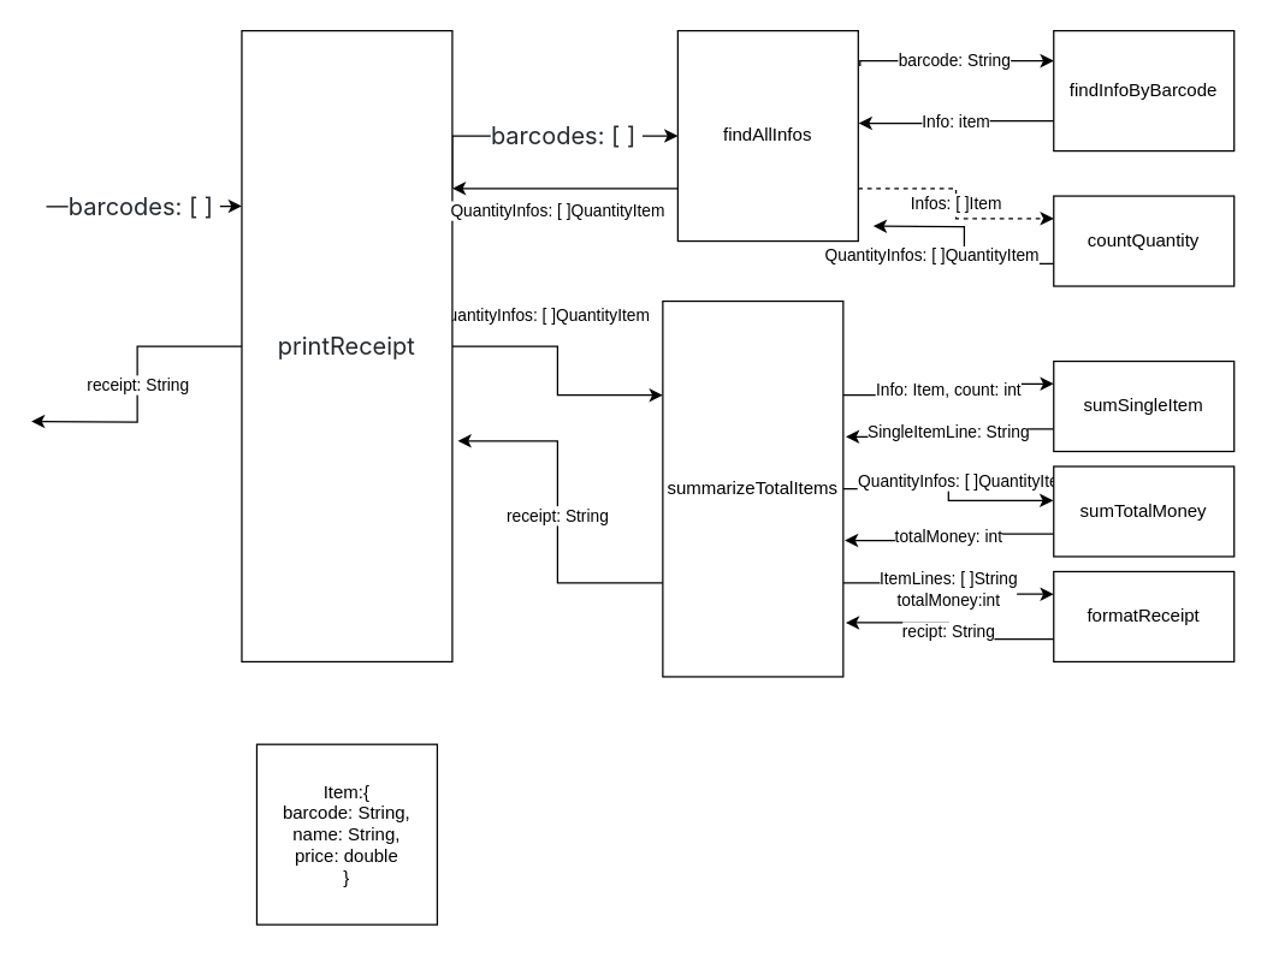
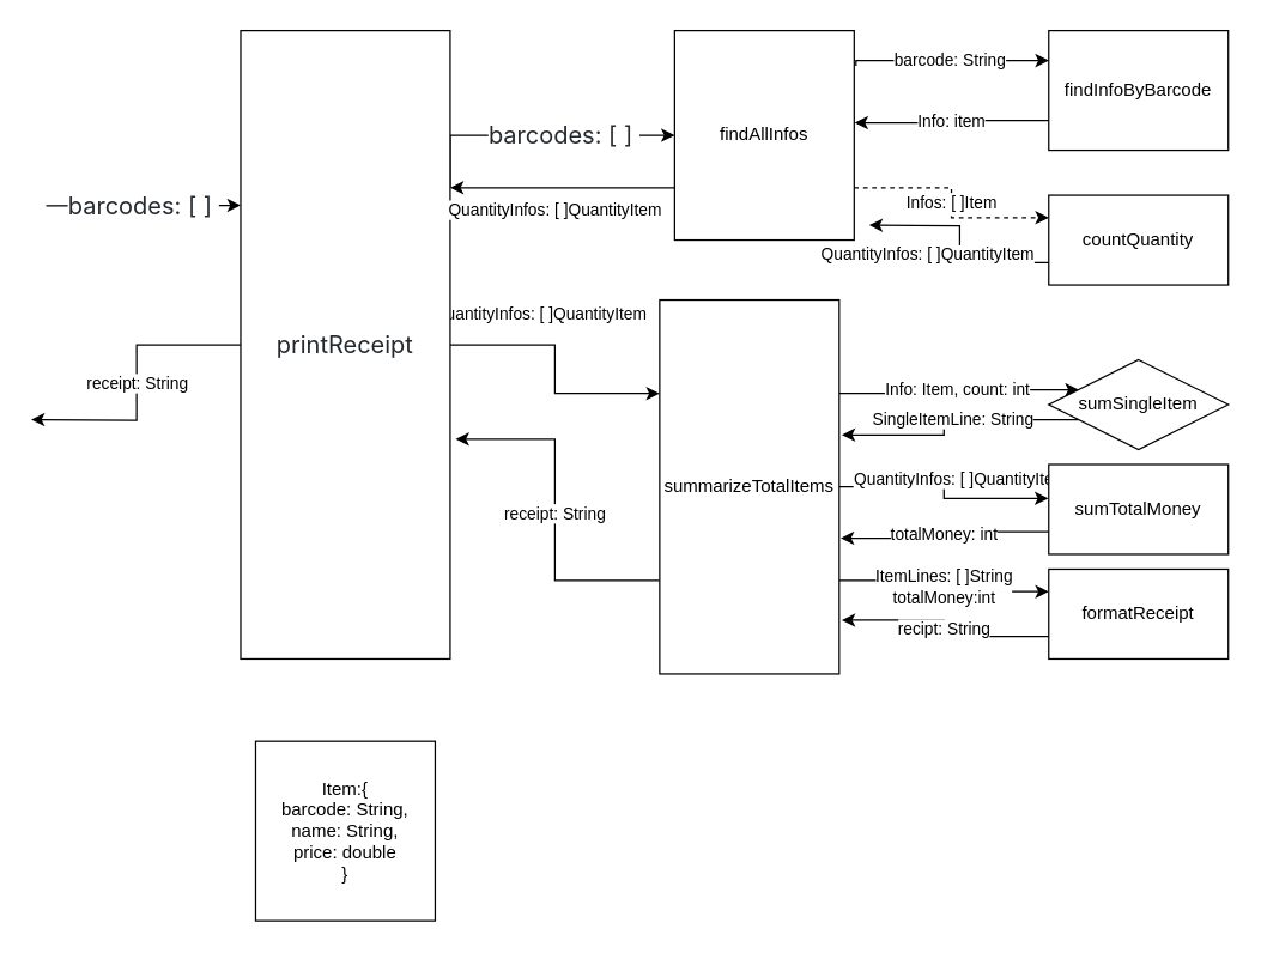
  <mxCell id="0" />
  <mxCell id="1" parent="0" />
  <mxCell id="2" value="receipt: String" style="edgeStyle=orthogonalEdgeStyle;rounded=0;orthogonalLoop=1;jettySize=auto;html=1;" parent="1" source="5" edge="1"><mxGeometry relative="1" as="geometry"><mxPoint x="20" y="280" as="targetPoint" /></mxGeometry></mxCell>
  <mxCell id="3" value="&lt;span style=&quot;color: rgb(36, 41, 46); font-family: -apple-system, BlinkMacSystemFont, &amp;quot;Segoe UI&amp;quot;, Helvetica, Arial, sans-serif, &amp;quot;Apple Color Emoji&amp;quot;, &amp;quot;Segoe UI Emoji&amp;quot;, &amp;quot;Segoe UI Symbol&amp;quot;; font-size: 16px; text-align: start;&quot;&gt;barcodes: [ ]&amp;nbsp;&lt;/span&gt;" style="edgeStyle=orthogonalEdgeStyle;rounded=0;orthogonalLoop=1;jettySize=auto;html=1;exitX=1;exitY=0.25;exitDx=0;exitDy=0;entryX=0;entryY=0.5;entryDx=0;entryDy=0;" parent="1" source="5" target="12" edge="1"><mxGeometry x="0.195" relative="1" as="geometry"><Array as="points"><mxPoint x="300" y="90" /></Array><mxPoint as="offset" /></mxGeometry></mxCell>
  <mxCell id="4" value="QuantityInfos: [ ]QuantityItem" style="edgeStyle=orthogonalEdgeStyle;rounded=0;orthogonalLoop=1;jettySize=auto;html=1;exitX=1;exitY=0.5;exitDx=0;exitDy=0;entryX=0;entryY=0.25;entryDx=0;entryDy=0;" parent="1" source="5" target="19" edge="1"><mxGeometry x="-0.304" y="20" relative="1" as="geometry"><mxPoint as="offset" /></mxGeometry></mxCell>
  <mxCell id="5" value="&lt;span style=&quot;color: rgb(36, 41, 46); font-family: -apple-system, BlinkMacSystemFont, &amp;quot;Segoe UI&amp;quot;, Helvetica, Arial, sans-serif, &amp;quot;Apple Color Emoji&amp;quot;, &amp;quot;Segoe UI Emoji&amp;quot;, &amp;quot;Segoe UI Symbol&amp;quot;; font-size: 16px; text-align: start; background-color: rgb(255, 255, 255);&quot;&gt;printReceipt&lt;/span&gt;" style="rounded=0;whiteSpace=wrap;html=1;" parent="1" vertex="1"><mxGeometry x="160" y="20" width="140" height="420" as="geometry" /></mxCell>
  <mxCell id="6" value="&lt;span style=&quot;color: rgb(36, 41, 46); font-family: -apple-system, BlinkMacSystemFont, &amp;quot;Segoe UI&amp;quot;, Helvetica, Arial, sans-serif, &amp;quot;Apple Color Emoji&amp;quot;, &amp;quot;Segoe UI Emoji&amp;quot;, &amp;quot;Segoe UI Symbol&amp;quot;; font-size: 16px; text-align: start;&quot;&gt;barcodes: [ ]&amp;nbsp;&lt;/span&gt;" style="endArrow=classic;html=1;rounded=0;entryX=0;entryY=0.278;entryDx=0;entryDy=0;entryPerimeter=0;" parent="1" target="5" edge="1"><mxGeometry width="50" height="50" relative="1" as="geometry"><mxPoint x="30" y="137" as="sourcePoint" /><mxPoint x="100" y="150" as="targetPoint" /></mxGeometry></mxCell>
  <mxCell id="7" value="Info: item" style="edgeStyle=orthogonalEdgeStyle;rounded=0;orthogonalLoop=1;jettySize=auto;html=1;exitX=0;exitY=0.75;exitDx=0;exitDy=0;entryX=1.002;entryY=0.44;entryDx=0;entryDy=0;entryPerimeter=0;" parent="1" source="8" target="12" edge="1"><mxGeometry relative="1" as="geometry" /></mxCell>
  <mxCell id="8" value="findInfoByBarcode" style="rounded=0;whiteSpace=wrap;html=1;" parent="1" vertex="1"><mxGeometry x="700" y="20" width="120" height="80" as="geometry" /></mxCell>
  <mxCell id="9" value="QuantityInfos: [ ]QuantityItem" style="edgeStyle=orthogonalEdgeStyle;rounded=0;orthogonalLoop=1;jettySize=auto;html=1;exitX=0;exitY=0.75;exitDx=0;exitDy=0;entryX=1;entryY=0.25;entryDx=0;entryDy=0;" parent="1" source="12" target="5" edge="1"><mxGeometry x="0.067" y="15" relative="1" as="geometry"><mxPoint as="offset" /></mxGeometry></mxCell>
  <mxCell id="10" value="barcode: String" style="edgeStyle=orthogonalEdgeStyle;rounded=0;orthogonalLoop=1;jettySize=auto;html=1;exitX=1.01;exitY=0.168;exitDx=0;exitDy=0;entryX=0;entryY=0.25;entryDx=0;entryDy=0;exitPerimeter=0;" parent="1" source="12" target="8" edge="1"><mxGeometry relative="1" as="geometry"><Array as="points"><mxPoint x="571" y="40" /></Array></mxGeometry></mxCell>
  <mxCell id="11" value="Infos: [ ]Item" style="edgeStyle=orthogonalEdgeStyle;rounded=0;orthogonalLoop=1;jettySize=auto;html=1;exitX=1;exitY=0.75;exitDx=0;exitDy=0;entryX=0;entryY=0.25;entryDx=0;entryDy=0;dashed=1;" edge="1" parent="1" source="12" target="25"><mxGeometry relative="1" as="geometry" /></mxCell>
  <mxCell id="12" value="findAllInfos" style="rounded=0;whiteSpace=wrap;html=1;" parent="1" vertex="1"><mxGeometry x="450" y="20" width="120" height="140" as="geometry" /></mxCell>
  <mxCell id="13" value="Item:{&lt;br&gt;barcode: String,&lt;br&gt;name: String,&lt;br&gt;price: double&lt;br&gt;}" style="whiteSpace=wrap;html=1;aspect=fixed;" parent="1" vertex="1"><mxGeometry x="170" y="495" width="120" height="120" as="geometry" /></mxCell>
  <mxCell id="14" value="receipt: String" style="edgeStyle=orthogonalEdgeStyle;rounded=0;orthogonalLoop=1;jettySize=auto;html=1;exitX=0;exitY=0.75;exitDx=0;exitDy=0;entryX=1.026;entryY=0.65;entryDx=0;entryDy=0;entryPerimeter=0;" parent="1" source="19" target="5" edge="1"><mxGeometry relative="1" as="geometry" /></mxCell>
  <mxCell id="15" value="Info: Item, count: int" style="edgeStyle=orthogonalEdgeStyle;rounded=0;orthogonalLoop=1;jettySize=auto;html=1;exitX=1;exitY=0.25;exitDx=0;exitDy=0;entryX=0;entryY=0.25;entryDx=0;entryDy=0;" parent="1" source="19" target="21" edge="1"><mxGeometry relative="1" as="geometry" /></mxCell>
  <mxCell id="16" value="ItemLines: [ ]String&lt;br&gt;totalMoney:int" style="edgeStyle=orthogonalEdgeStyle;rounded=0;orthogonalLoop=1;jettySize=auto;html=1;exitX=1;exitY=0.75;exitDx=0;exitDy=0;entryX=0;entryY=0.25;entryDx=0;entryDy=0;" parent="1" source="19" target="23" edge="1"><mxGeometry relative="1" as="geometry" /></mxCell>
  <mxCell id="17" style="edgeStyle=orthogonalEdgeStyle;rounded=0;orthogonalLoop=1;jettySize=auto;html=1;exitX=1;exitY=0.5;exitDx=0;exitDy=0;entryX=-0.003;entryY=0.378;entryDx=0;entryDy=0;entryPerimeter=0;" edge="1" parent="1" source="19" target="27"><mxGeometry relative="1" as="geometry" /></mxCell>
  <mxCell id="18" value="QuantityInfos: [ ]QuantityItem" style="edgeLabel;html=1;align=center;verticalAlign=middle;resizable=0;points=[];" vertex="1" connectable="0" parent="17"><mxGeometry x="0.193" y="1" relative="1" as="geometry"><mxPoint y="-12" as="offset" /></mxGeometry></mxCell>
  <mxCell id="19" value="summarizeTotalItems" style="rounded=0;whiteSpace=wrap;html=1;" parent="1" vertex="1"><mxGeometry x="440" y="200" width="120" height="250" as="geometry" /></mxCell>
  <mxCell id="20" value="SingleItemLine: String" style="edgeStyle=orthogonalEdgeStyle;rounded=0;orthogonalLoop=1;jettySize=auto;html=1;exitX=0;exitY=0.75;exitDx=0;exitDy=0;entryX=1.014;entryY=0.361;entryDx=0;entryDy=0;entryPerimeter=0;" parent="1" source="21" target="19" edge="1"><mxGeometry relative="1" as="geometry" /></mxCell>
- <mxCell id="21" value="sumSingleItem" style="rounded=0;whiteSpace=wrap;html=1;" parent="1" vertex="1"><mxGeometry x="700" y="240" width="120" height="60" as="geometry" /></mxCell>
+ <mxCell id="21" value="sumSingleItem" style="rhombus;whiteSpace=wrap;html=1;" parent="1" vertex="1"><mxGeometry x="700" y="240" width="120" height="60" as="geometry" /></mxCell>
  <mxCell id="22" value="recipt: String" style="edgeStyle=orthogonalEdgeStyle;rounded=0;orthogonalLoop=1;jettySize=auto;html=1;exitX=0;exitY=0.75;exitDx=0;exitDy=0;entryX=1.014;entryY=0.856;entryDx=0;entryDy=0;entryPerimeter=0;" parent="1" source="23" target="19" edge="1"><mxGeometry relative="1" as="geometry" /></mxCell>
  <mxCell id="23" value="formatReceipt" style="rounded=0;whiteSpace=wrap;html=1;" parent="1" vertex="1"><mxGeometry x="700" y="380" width="120" height="60" as="geometry" /></mxCell>
  <mxCell id="24" value="QuantityInfos: [ ]QuantityItem" style="edgeStyle=orthogonalEdgeStyle;rounded=0;orthogonalLoop=1;jettySize=auto;html=1;exitX=0;exitY=0.75;exitDx=0;exitDy=0;" edge="1" parent="1" source="25"><mxGeometry x="0.448" y="20" relative="1" as="geometry"><mxPoint x="580" y="150" as="targetPoint" /><mxPoint as="offset" /></mxGeometry></mxCell>
  <mxCell id="25" value="countQuantity" style="rounded=0;whiteSpace=wrap;html=1;" vertex="1" parent="1"><mxGeometry x="700" y="130" width="120" height="60" as="geometry" /></mxCell>
  <mxCell id="26" value="totalMoney: int" style="edgeStyle=orthogonalEdgeStyle;rounded=0;orthogonalLoop=1;jettySize=auto;html=1;exitX=0;exitY=0.75;exitDx=0;exitDy=0;entryX=1.008;entryY=0.637;entryDx=0;entryDy=0;entryPerimeter=0;" edge="1" parent="1" source="27" target="19"><mxGeometry relative="1" as="geometry" /></mxCell>
  <mxCell id="27" value="sumTotalMoney" style="rounded=0;whiteSpace=wrap;html=1;" vertex="1" parent="1"><mxGeometry x="700" y="310" width="120" height="60" as="geometry" /></mxCell>
